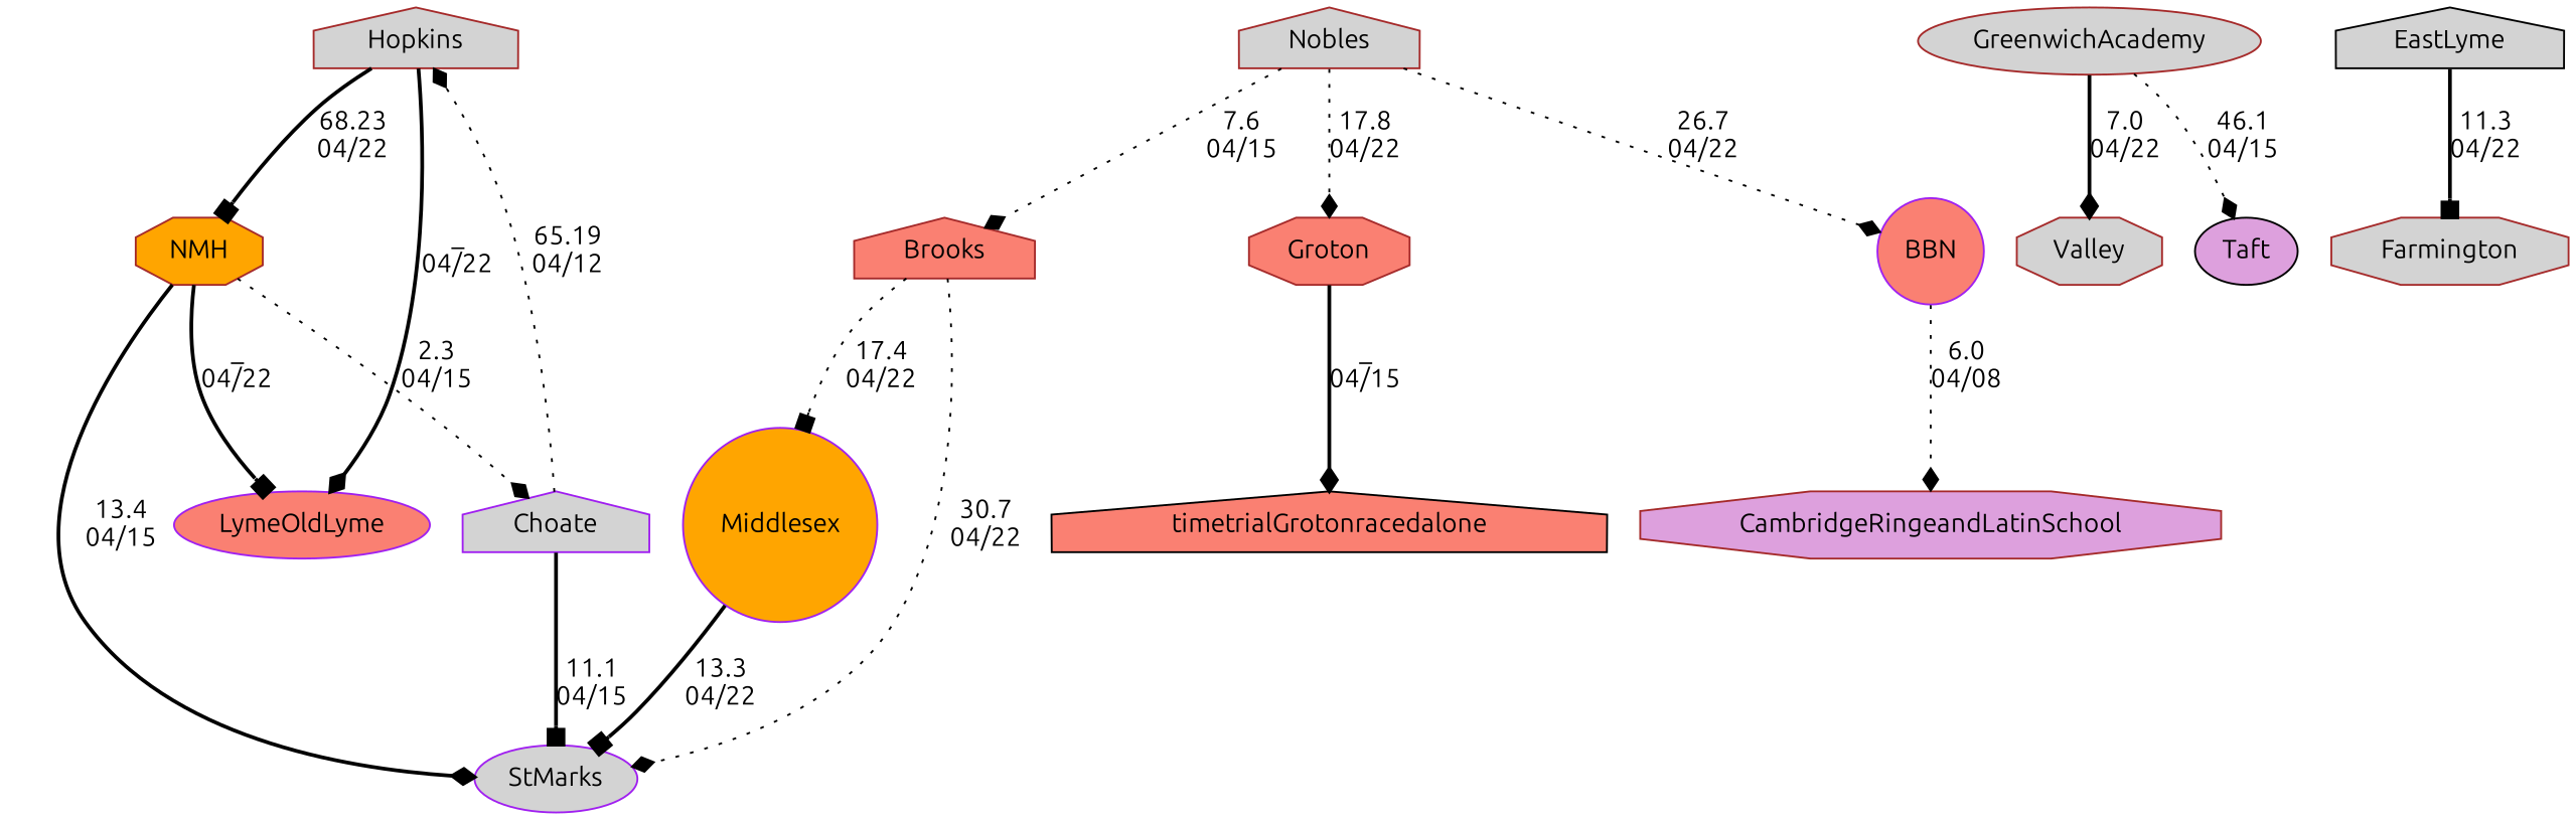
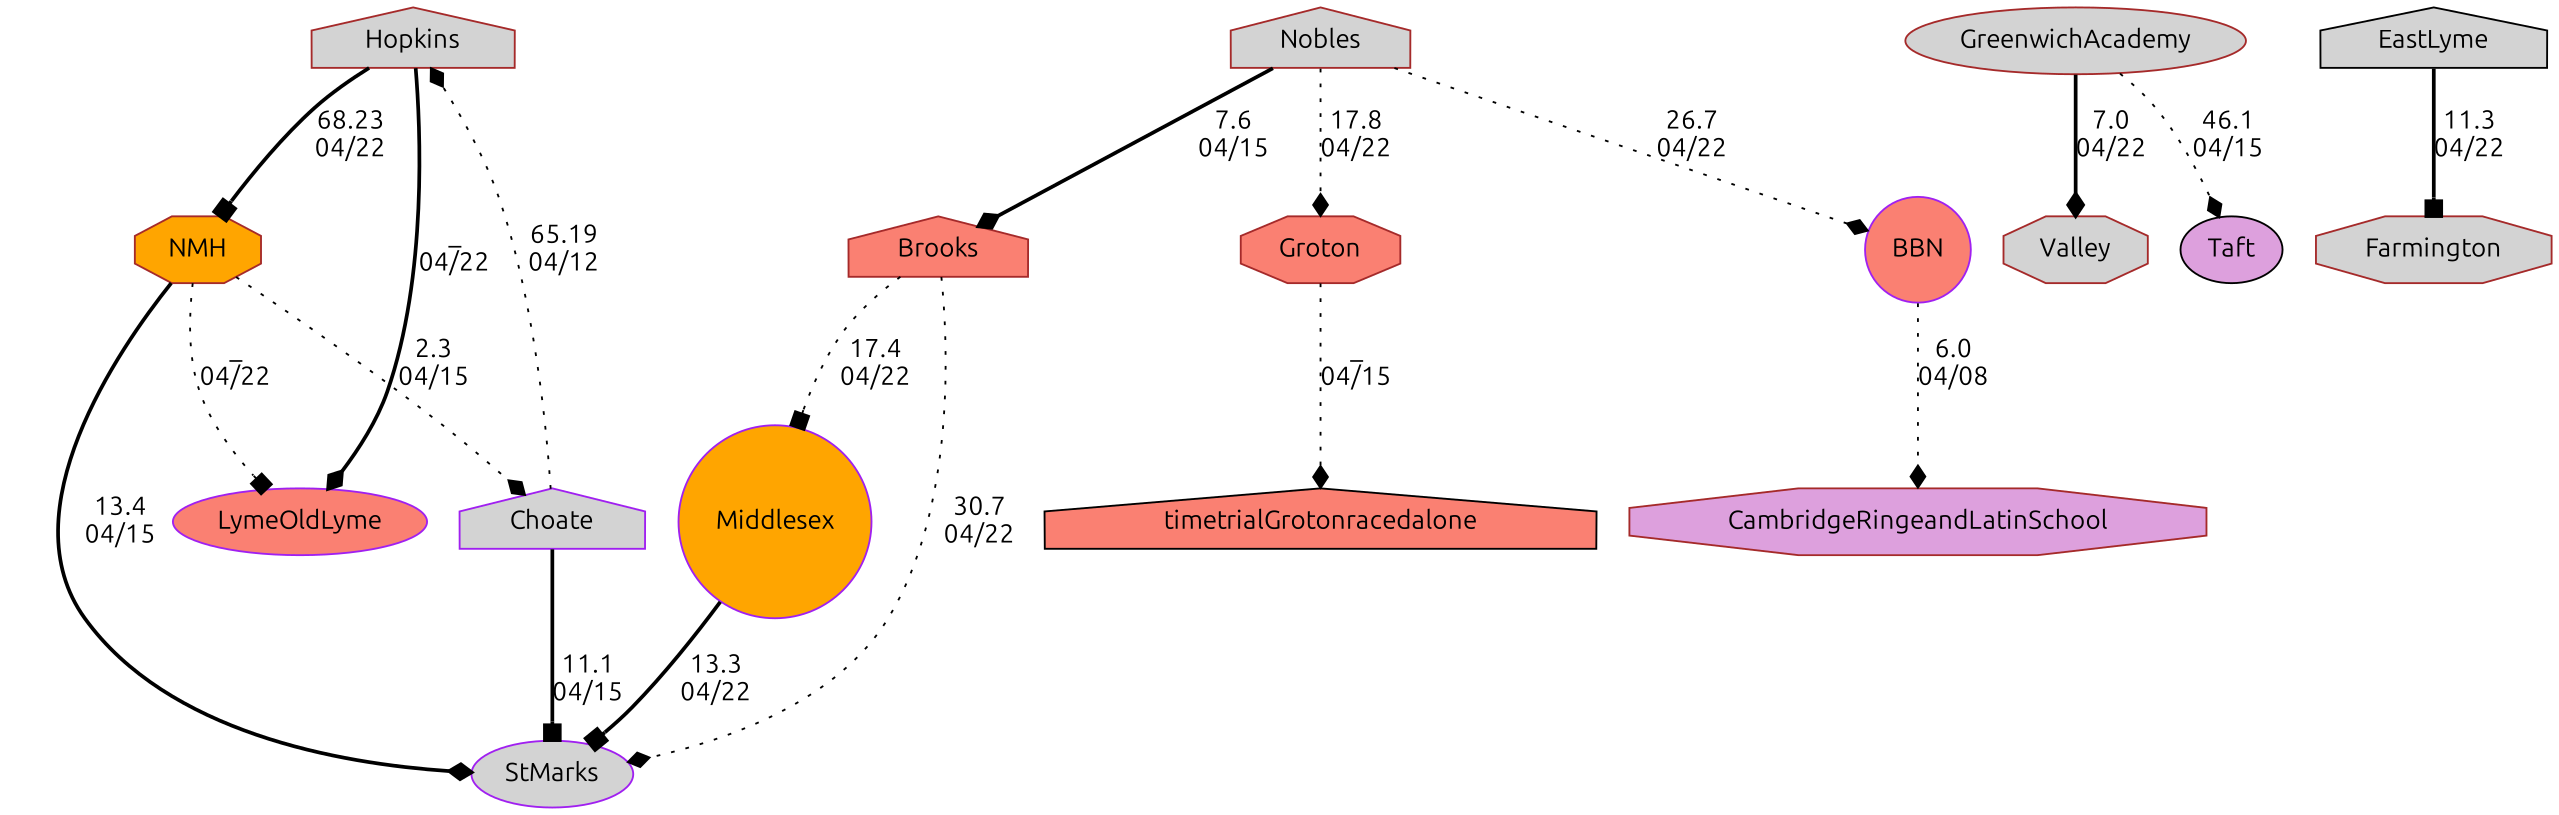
  digraph {
    fontname=Ubuntu
    node [color=brown fillcolor=lightgrey fontname=Ubuntu shape=house style=filled]
    edge [arrowhead=diamond fontname=Ubuntu random=random style=dotted weight=99]
    LymeOldLyme [color=purple fillcolor=salmon shape=ellipse]
    Valley [shape=octagon]
    Choate [color=purple]
    StMarks [color=purple shape=ellipse]
    Hopkins
    NMH [fillcolor=orange shape=octagon]
    Groton [fillcolor=salmon shape=octagon]
    timetrialGrotonracedalone [color=black fillcolor=salmon]
    BBN [color=purple fillcolor=salmon shape=circle]
    CambridgeRingeandLatinSchool [fillcolor=plum shape=octagon]
    Brooks [fillcolor=salmon]
    Middlesex [color=purple fillcolor=orange shape=circle]
    GreenwichAcademy [shape=ellipse]
    Taft [color=black fillcolor=plum shape=ellipse]
    Nobles
    Farmington [shape=octagon]
    EastLyme [color=black]
    Choate -> StMarks [arrowhead=box label="11.1\n04/15" style=bold weight=89]
    Choate -> Hopkins [label="65.19\n04/12" weight=35]
    Hopkins -> LymeOldLyme [label="_\n04/22" style=bold]
    Hopkins -> NMH [arrowhead=box label="68.23\n04/22" style=bold weight=32]
-   NMH -> LymeOldLyme [arrowhead=box label="_\n04/22" style=bold]
+   NMH -> LymeOldLyme [arrowhead=box label="_\n04/22"]
    NMH -> Choate [label="2.3\n04/15" weight=98]
    NMH -> StMarks [label="13.4\n04/15" style=bold weight=87]
-   Groton -> timetrialGrotonracedalone [label="_\n04/15" style=bold]
+   Groton -> timetrialGrotonracedalone [label="_\n04/15"]
    BBN -> CambridgeRingeandLatinSchool [label="6.0\n04/08" weight=94]
    Brooks -> StMarks [label="30.7\n04/22" weight=70]
    Brooks -> Middlesex [arrowhead=box label="17.4\n04/22" weight=83]
    Middlesex -> StMarks [arrowhead=box label="13.3\n04/22" style=bold weight=87]
    GreenwichAcademy -> Valley [label="7.0\n04/22" style=bold weight=93]
    GreenwichAcademy -> Taft [label="46.1\n04/15" weight=54]
    Nobles -> Groton [label="17.8\n04/22" weight=83]
    Nobles -> BBN [label="26.7\n04/22" weight=74]
-   Nobles -> Brooks [label="7.6\n04/15" weight=93]
+   Nobles -> Brooks [label="7.6\n04/15" style=bold weight=93]
    EastLyme -> Farmington [arrowhead=box label="11.3\n04/22" style=bold weight=89]
  }
